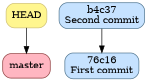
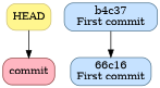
  digraph {
    node [color=skyblue4 fillcolor=slategray1 shape=box style="rounded,filled"]
-   n1 [color=indianred4 fillcolor=lightpink label=master]
-   n2 [label="b4c37\nSecond commit"]
-   n3 [label="76c16\nFirst commit"]
+   n1 [color=indianred4 fillcolor=lightpink label=commit]
+   n2 [label="b4c37\nFirst commit"]
+   n3 [label="66c16\nFirst commit"]
    n4 [color=lightgoldenrod3 fillcolor=khaki1 label=HEAD]
    n2 -> n3
    n4 -> n1
  }
